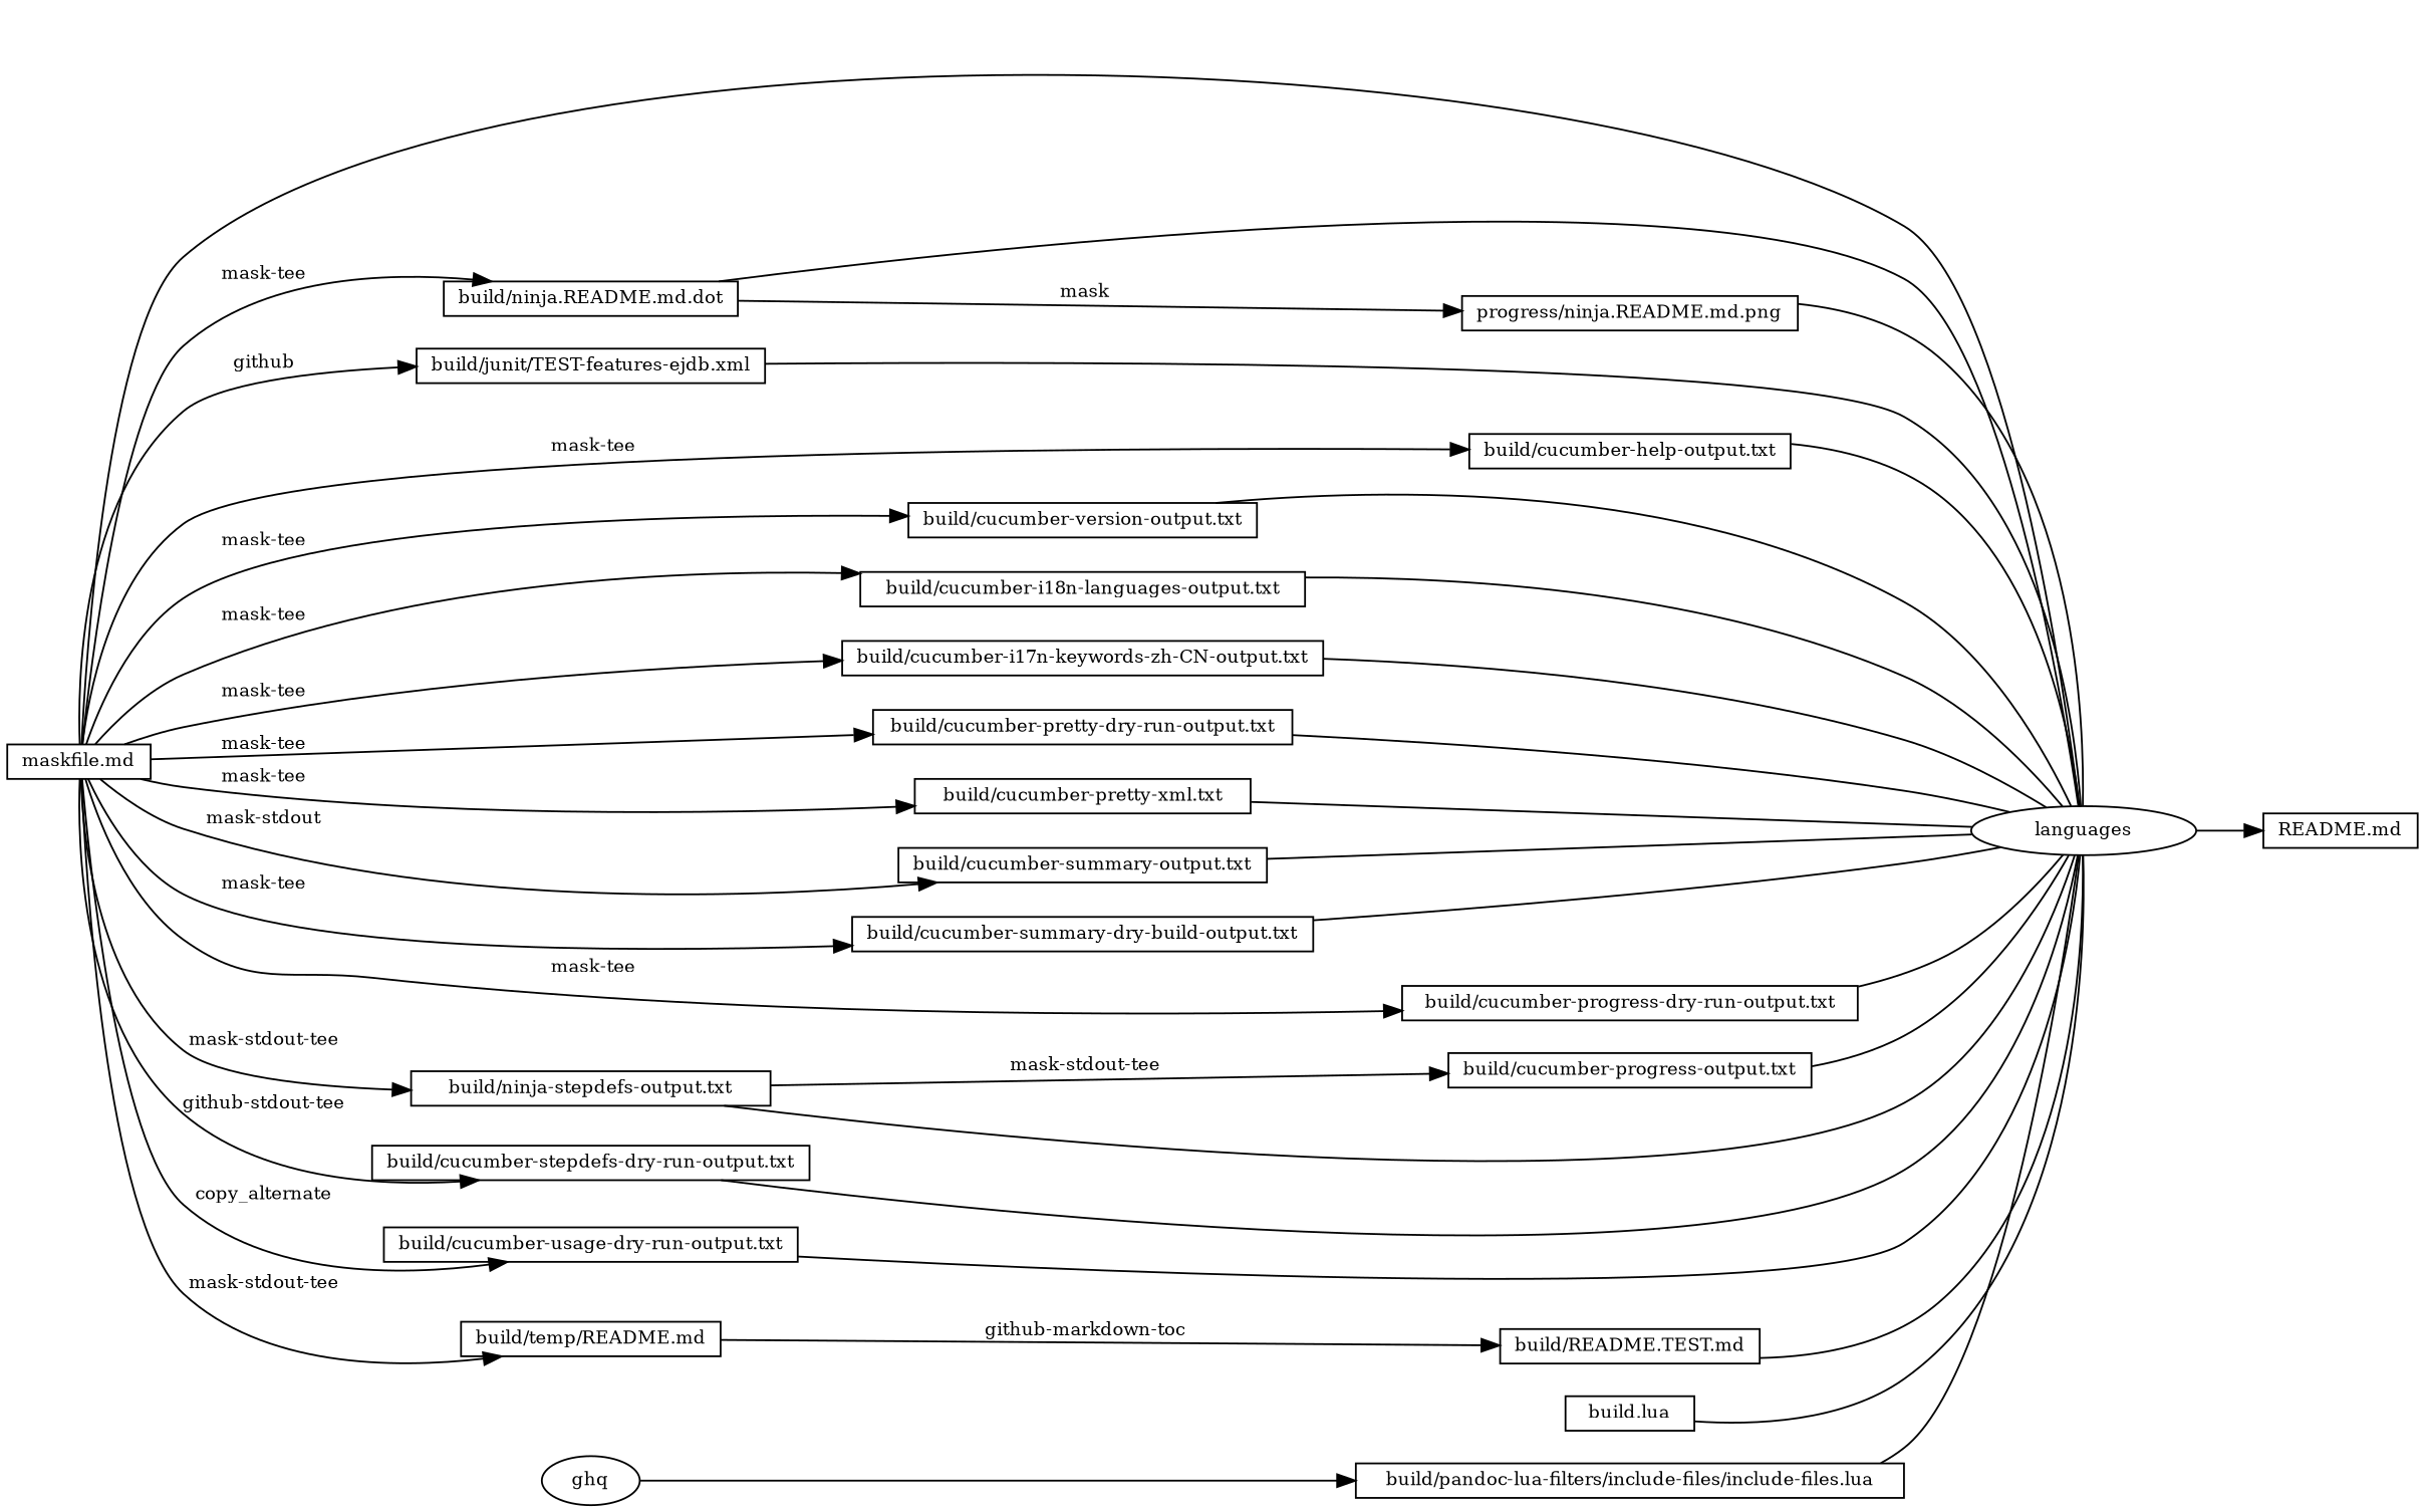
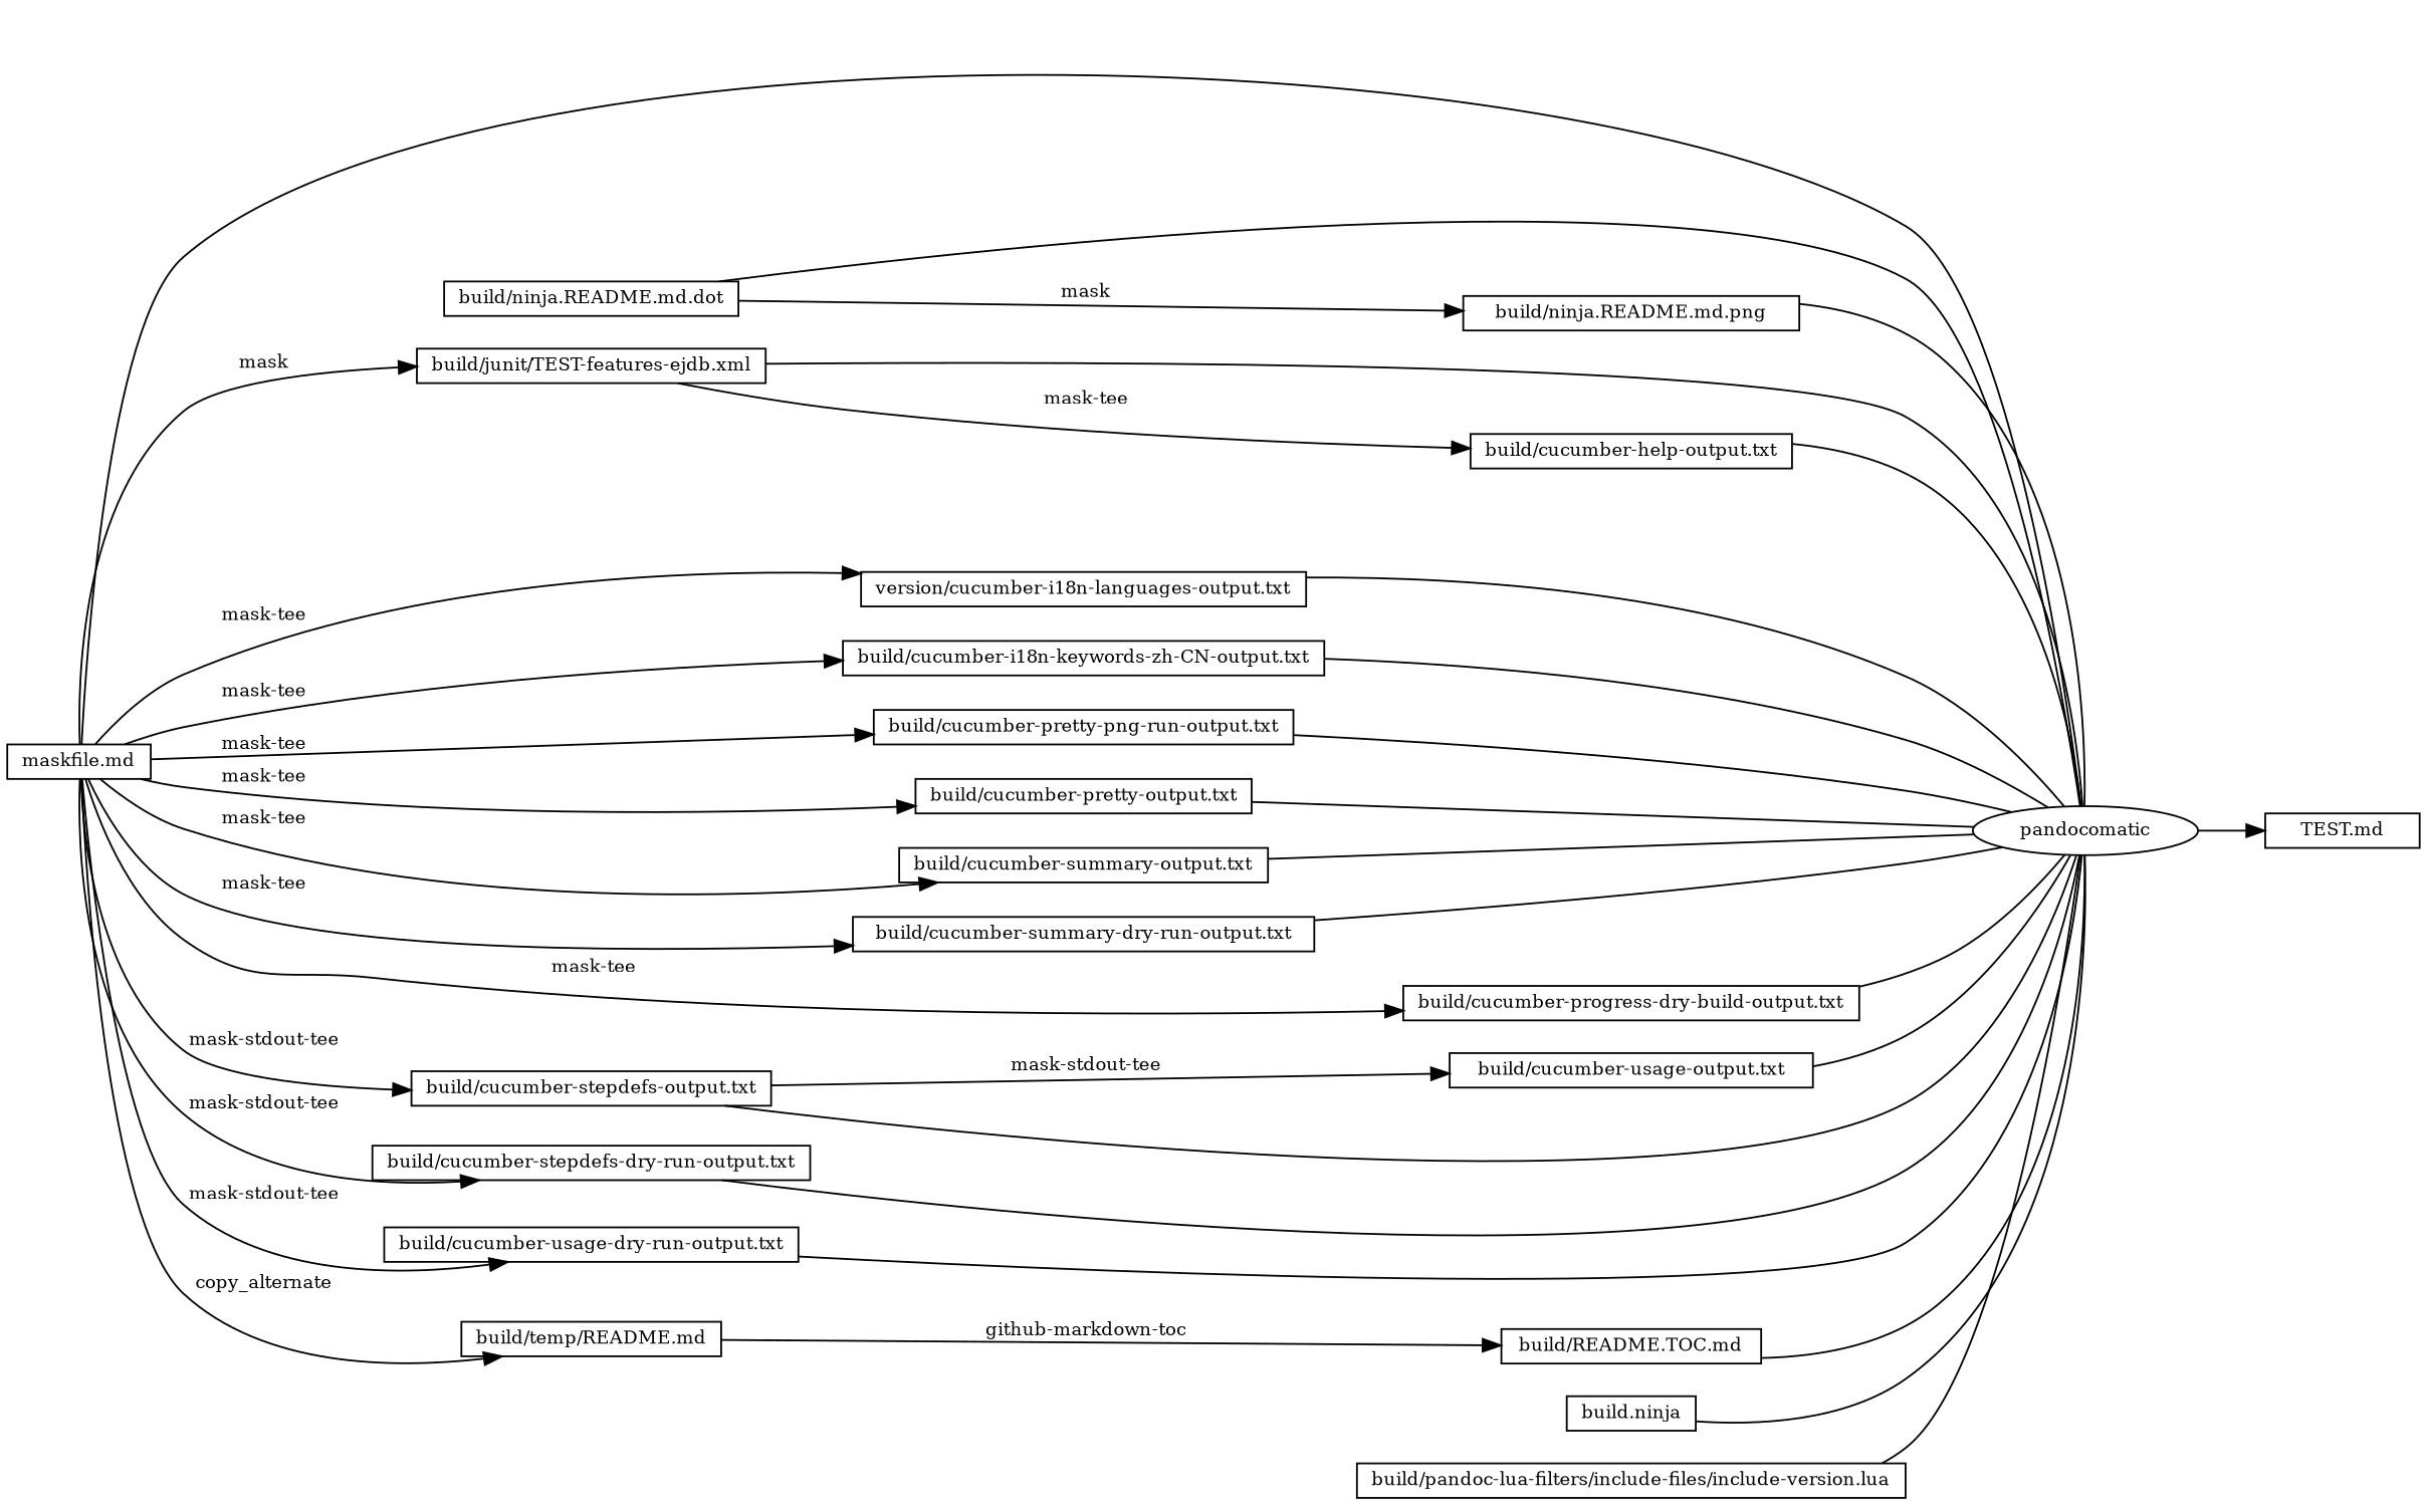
  digraph {
    fontname="DejaVu Serif"
    rankdir=LR
    node [fontname="DejaVu Serif" fontsize=10 shape=box]
    edge [fontname="DejaVu Serif" fontsize=10]
-   n1 [height=0.25 label="README.md"]
-   n2 [height=0.25 label=languages shape=ellipse]
+   n1 [height=0.25 label="TEST.md"]
+   n2 [height=0.25 label=pandocomatic shape=ellipse]
    n3 [height=0.25 label="maskfile.md"]
    n4 [height=0.25 label="build/ninja.README.md.dot"]
    n5 [height=0.25 label="build/cucumber-help-output.txt"]
-   n6 [height=0.25 label="build/cucumber-version-output.txt"]
-   n7 [height=0.25 label="build/cucumber-i18n-languages-output.txt"]
-   n8 [height=0.25 label="build/cucumber-i17n-keywords-zh-CN-output.txt"]
-   n9 [height=0.25 label="build/cucumber-pretty-dry-run-output.txt"]
-   n10 [height=0.25 label="build/cucumber-pretty-xml.txt"]
+   n7 [height=0.25 label="version/cucumber-i18n-languages-output.txt"]
+   n8 [height=0.25 label="build/cucumber-i18n-keywords-zh-CN-output.txt"]
+   n9 [height=0.25 label="build/cucumber-pretty-png-run-output.txt"]
+   n10 [height=0.25 label="build/cucumber-pretty-output.txt"]
    n11 [height=0.25 label="build/cucumber-summary-output.txt"]
-   n12 [height=0.25 label="build/cucumber-summary-dry-build-output.txt"]
-   n13 [height=0.25 label="build/cucumber-progress-dry-run-output.txt"]
+   n12 [height=0.25 label="build/cucumber-summary-dry-run-output.txt"]
+   n13 [height=0.25 label="build/cucumber-progress-dry-build-output.txt"]
    n14 [height=0.25 label="build/junit/TEST-features-ejdb.xml"]
-   n15 [height=0.25 label="build/ninja-stepdefs-output.txt"]
+   n15 [height=0.25 label="build/cucumber-stepdefs-output.txt"]
    n16 [height=0.25 label="build/cucumber-stepdefs-dry-run-output.txt"]
    n17 [height=0.25 label="build/cucumber-usage-dry-run-output.txt"]
    n18 [height=0.25 label="build/temp/README.md"]
-   n19 [height=0.25 label="progress/ninja.README.md.png"]
-   n20 [height=0.25 label="build/cucumber-progress-output.txt"]
-   n21 [height=0.25 label="build/README.TEST.md"]
-   n22 [height=0.25 label="build.lua"]
-   n23 [height=0.25 label="build/pandoc-lua-filters/include-files/include-files.lua"]
-   n24 [height=0.25 label=ghq shape=ellipse]
+   n19 [height=0.25 label="build/ninja.README.md.png"]
+   n20 [height=0.25 label="build/cucumber-usage-output.txt"]
+   n21 [height=0.25 label="build/README.TOC.md"]
+   n22 [height=0.25 label="build.ninja"]
+   n23 [height=0.25 label="build/pandoc-lua-filters/include-files/include-version.lua"]
    n2 -> n1
    n3 -> n2 [arrowhead=none]
-   n3 -> n4 [label=" mask-tee"]
-   n3 -> n5 [label=" mask-tee"]
-   n3 -> n6 [label=" mask-tee"]
+   n14 -> n5 [label=" mask-tee"]
    n3 -> n7 [label=" mask-tee"]
    n3 -> n8 [label=" mask-tee"]
    n3 -> n9 [label=" mask-tee"]
    n3 -> n10 [label=" mask-tee"]
-   n3 -> n11 [label=" mask-stdout"]
+   n3 -> n11 [label=" mask-tee"]
    n3 -> n12 [label=" mask-tee"]
    n3 -> n13 [label=" mask-tee"]
-   n3 -> n14 [label=" github"]
+   n3 -> n14 [label=" mask"]
    n3 -> n15 [label=" mask-stdout-tee"]
-   n3 -> n16 [label=" github-stdout-tee"]
-   n3 -> n17 [label=" copy_alternate"]
-   n3 -> n18 [label=" mask-stdout-tee"]
+   n3 -> n16 [label=" mask-stdout-tee"]
+   n3 -> n17 [label=" mask-stdout-tee"]
+   n3 -> n18 [label=" copy_alternate"]
    n4 -> n2 [arrowhead=none]
    n4 -> n19 [label=" mask"]
    n5 -> n2 [arrowhead=none]
-   n6 -> n2 [arrowhead=none]
    n7 -> n2 [arrowhead=none]
    n8 -> n2 [arrowhead=none]
    n9 -> n2 [arrowhead=none]
    n10 -> n2 [arrowhead=none]
    n11 -> n2 [arrowhead=none]
    n12 -> n2 [arrowhead=none]
    n13 -> n2 [arrowhead=none]
    n14 -> n2 [arrowhead=none]
    n15 -> n2 [arrowhead=none]
    n15 -> n20 [label=" mask-stdout-tee"]
    n16 -> n2 [arrowhead=none]
    n17 -> n2 [arrowhead=none]
    n18 -> n21 [label=" github-markdown-toc"]
    n19 -> n2 [arrowhead=none]
    n20 -> n2 [arrowhead=none]
    n21 -> n2 [arrowhead=none]
    n22 -> n2 [arrowhead=none]
    n23 -> n2 [arrowhead=none]
-   n24 -> n23
  }
